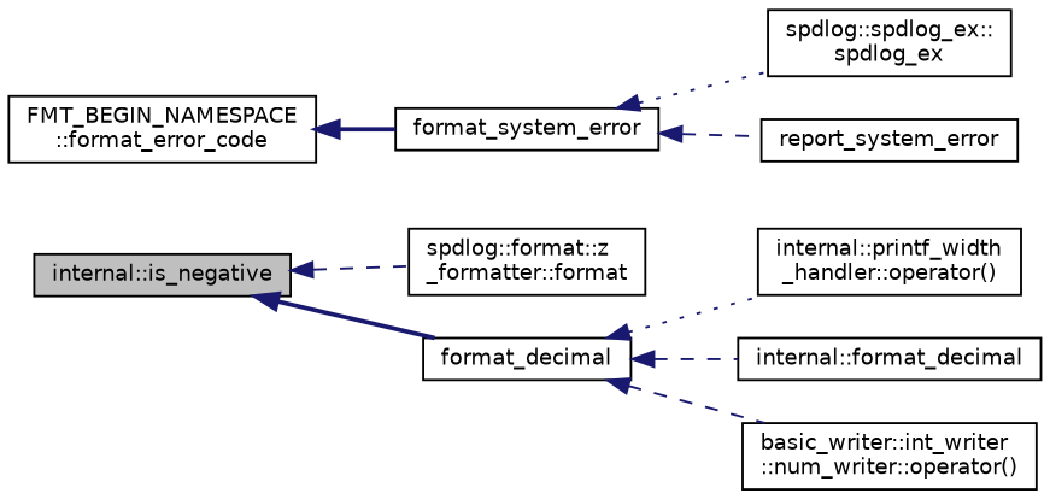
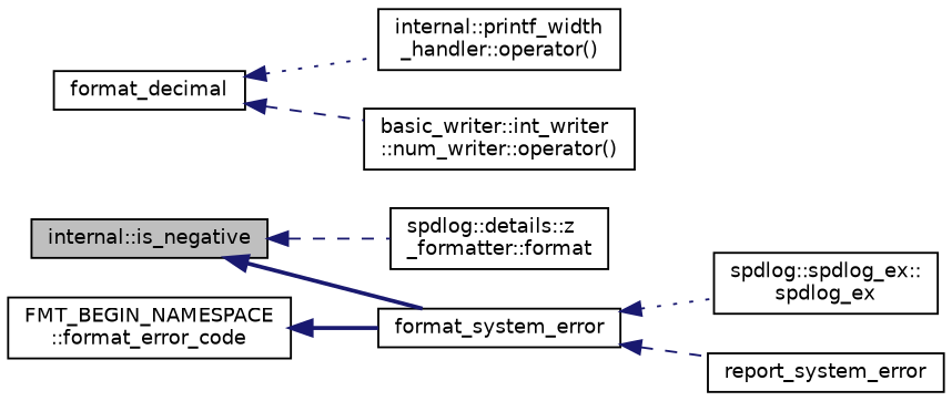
  digraph {
    rankdir=LR
    node [color=black fillcolor=white fontname=Helvetica fontsize=10 shape=record style=filled]
    edge [color=midnightblue dir=back fontname=Helvetica fontsize=10 labelfontname=Helvetica labelfontsize=10 style=dashed]
    n1 [fillcolor=grey75 fontcolor=black height=0.2 label="internal::is_negative" width=0.4]
-   n2 [height=0.2 label="spdlog::format::z\l_formatter::format" width=0.4]
+   n2 [height=0.2 label="spdlog::details::z\l_formatter::format" width=0.4]
    n3 [height=0.2 label=format_decimal width=0.4]
    n4 [height=0.2 label="FMT_BEGIN_NAMESPACE\l::format_error_code" width=0.4]
    n5 [height=0.2 label=format_system_error width=0.4]
    n6 [height=0.2 label="internal::printf_width\l_handler::operator()" width=0.4]
-   n7 [height=0.2 label="internal::format_decimal" width=0.4]
    n8 [height=0.2 label="basic_writer::int_writer\l::num_writer::operator()" width=0.4]
    n9 [height=0.2 label="spdlog::spdlog_ex::\lspdlog_ex" width=0.4]
    n10 [height=0.2 label=report_system_error width=0.4]
    n1 -> n2
-   n1 -> n3 [style=bold]
+   n1 -> n5 [style=bold]
    n3 -> n6 [style=dotted]
-   n3 -> n7
    n3 -> n8
    n4 -> n5 [style=bold]
    n5 -> n9 [style=dotted]
    n5 -> n10
  }
